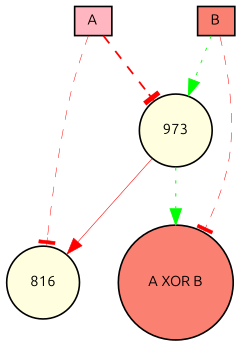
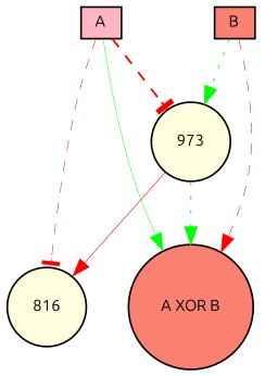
  digraph {
    fontname=Ubuntu
    node [fillcolor=salmon fontname=Ubuntu fontsize=9 shape=circle style=filled]
    edge [arrowhead=normal color=red fontname=Ubuntu style=dashed]
    A [fillcolor=lightpink height=0.2 shape=box width=0.2]
    "A XOR B" [height=0.2 width=0.2]
    816 [fillcolor=lightyellow height=0.2 width=0.2]
    n4 [fillcolor=lightyellow height=0.2 label=973 width=0.2]
    B [height=0.2 shape=box width=0.2]
+   A -> "A XOR B" [color=green penwidth=0.2676780519106241 style=bold]
    A -> 816 [arrowhead=tee penwidth=0.291664966394227]
    A -> n4 [arrowhead=tee penwidth=1.0961700016895932]
    n4 -> "A XOR B" [color=green penwidth=0.6088086658375663 style=dotted]
    n4 -> 816 [penwidth=0.3513654745534647 style=bold]
-   B -> "A XOR B" [arrowhead=tee penwidth=0.3100436646084539]
+   B -> "A XOR B" [penwidth=0.3100436646084539]
    B -> n4 [color=green penwidth=0.5448936140506493 style=dotted]
  }
